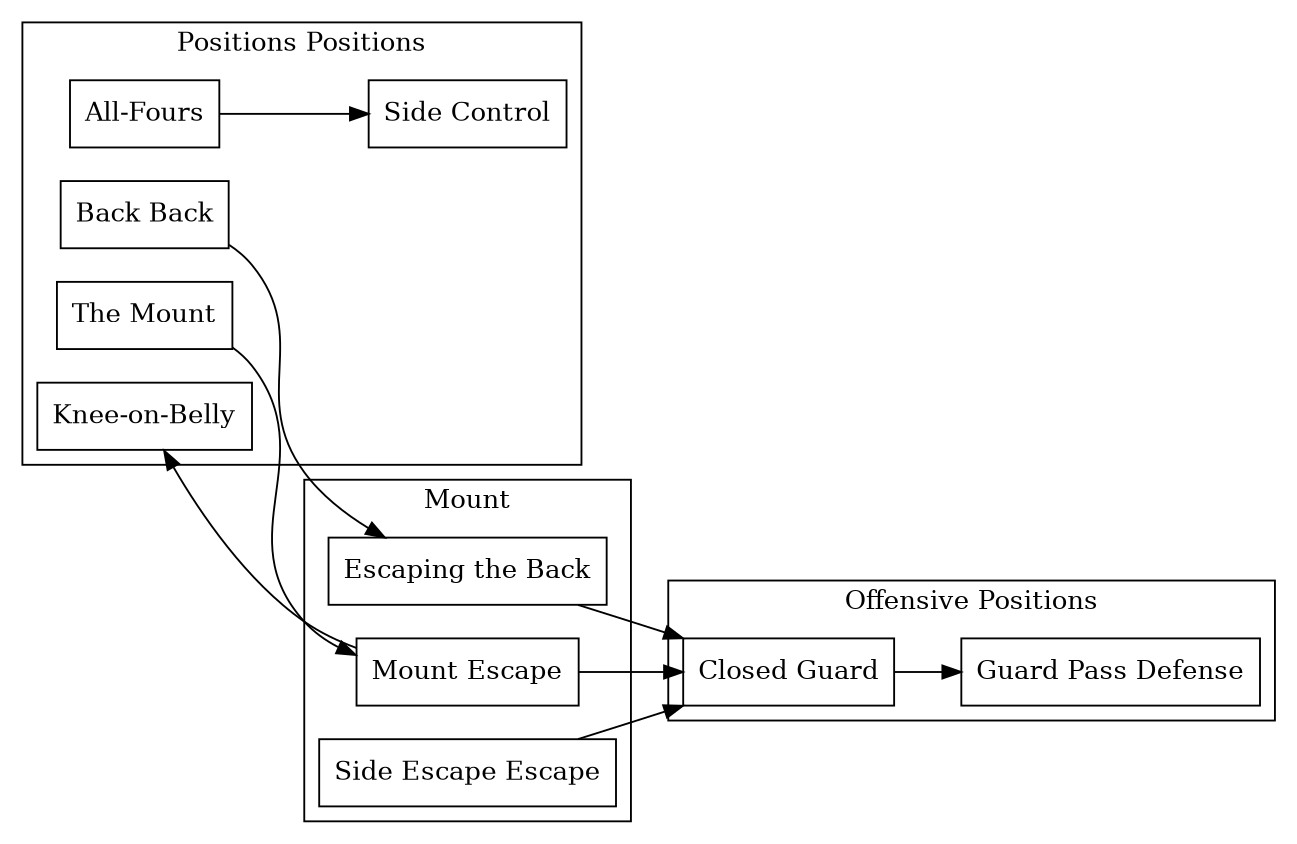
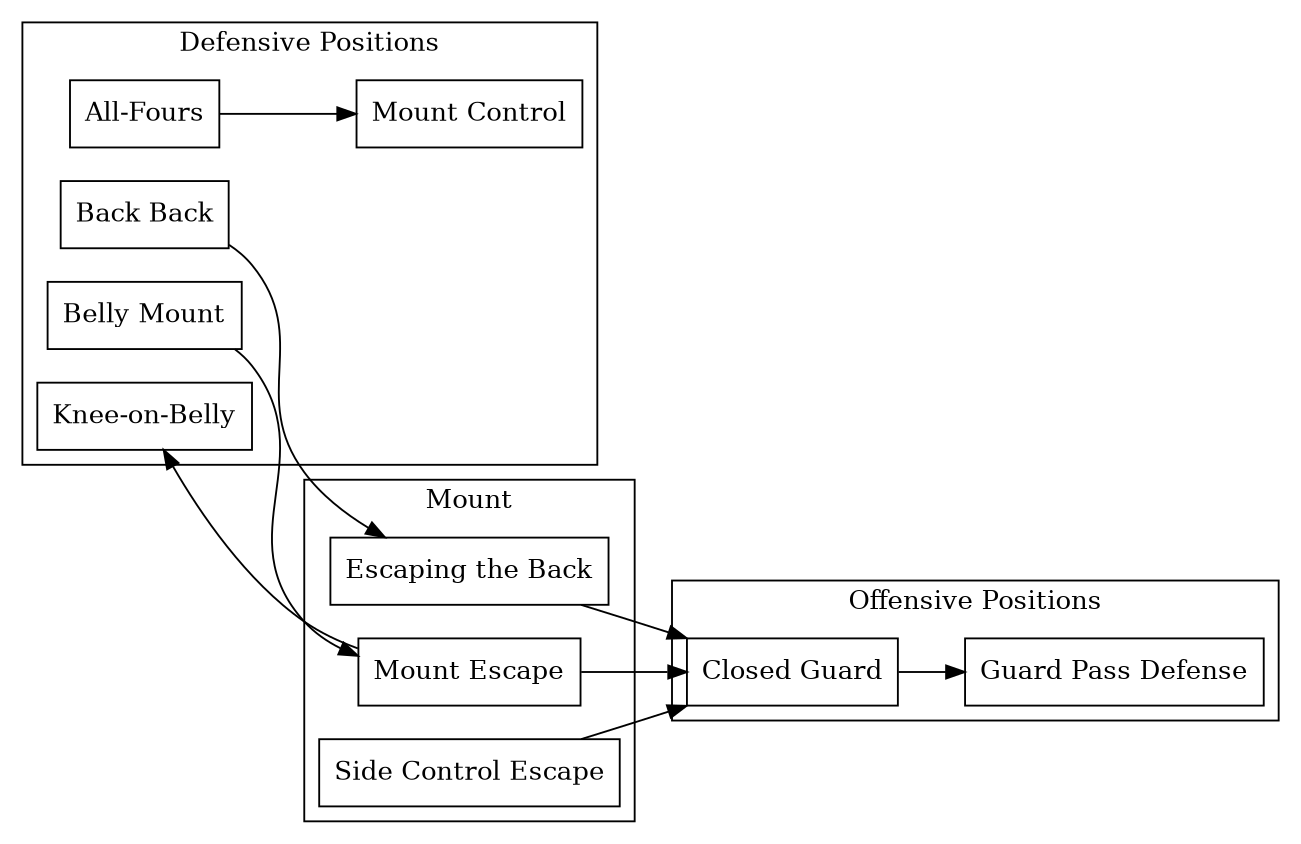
  digraph {
    rankdir=LR
    node [shape=box]
    n1 [label="Back Back"]
    n2 [label="All-Fours"]
-   n3 [label="The Mount"]
-   n4 [label="Side Control"]
+   n3 [label="Belly Mount"]
+   n4 [label="Mount Control"]
    n5 [label="Knee-on-Belly"]
    n6 [label="Escaping the Back"]
    n7 [label="Mount Escape"]
-   n8 [label="Side Escape Escape"]
+   n8 [label="Side Control Escape"]
    n9 [label="Closed Guard"]
    n10 [label="Guard Pass Defense"]
    subgraph cluster_1 {
-     label="Positions Positions"
+     label="Defensive Positions"
      n1
      n2
      n3
      n4
      n5
    }
    subgraph cluster_2 {
      label=Mount
      n6
      n7
      n8
    }
    subgraph cluster_3 {
      label="Offensive Positions"
      n9
      n10
    }
    n1 -> n6
    n2 -> n4
    n3 -> n7
    n6 -> n9
    n7 -> n5
    n7 -> n9
    n8 -> n9
    n9 -> n10
  }
